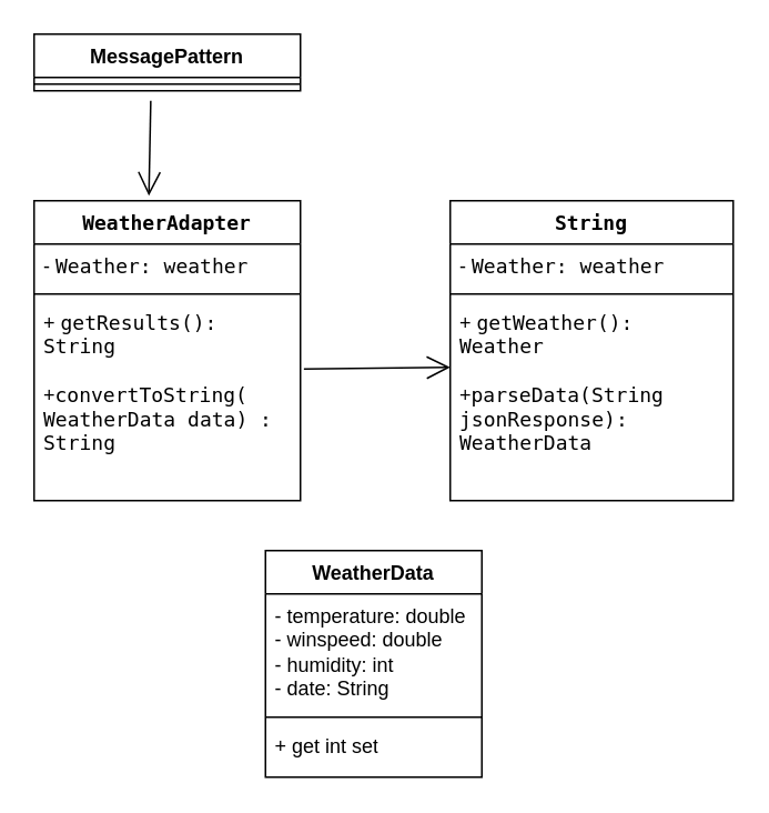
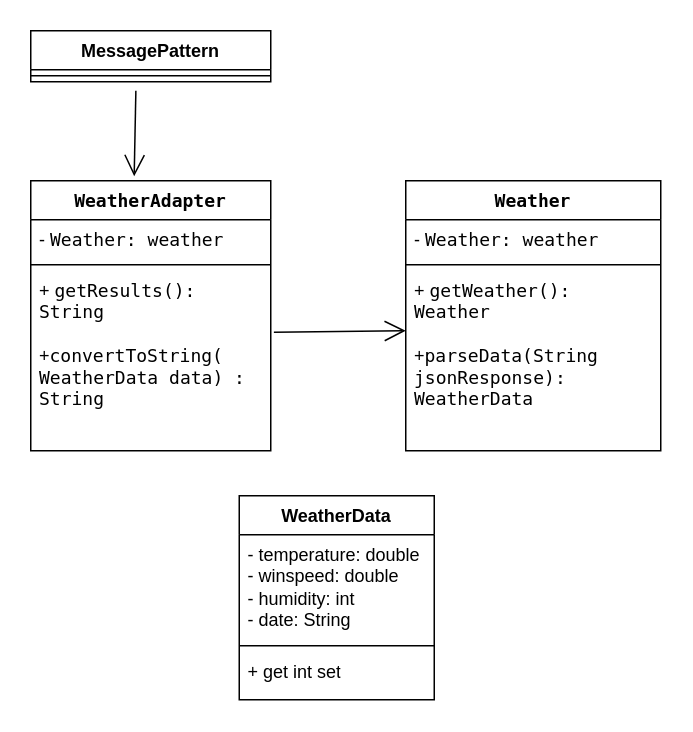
  <mxCell id="0" />
  <mxCell id="1" parent="0" />
  <mxCell id="2" value="&lt;code&gt;&lt;span class=&quot;hljs-title.class&quot;&gt;WeatherAdapter&lt;/span&gt;&lt;span class=&quot;&quot;&gt; &lt;/span&gt;&lt;/code&gt;" style="swimlane;fontStyle=1;align=center;verticalAlign=top;childLayout=stackLayout;horizontal=1;startSize=26;horizontalStack=0;resizeParent=1;resizeParentMax=0;resizeLast=0;collapsible=1;marginBottom=0;whiteSpace=wrap;html=1;" parent="1" vertex="1"><mxGeometry x="20" y="120" width="160" height="180" as="geometry" /></mxCell>
  <mxCell id="3" value="- &lt;code&gt; Weather: weather&lt;/code&gt;" style="text;strokeColor=none;fillColor=none;align=left;verticalAlign=top;spacingLeft=4;spacingRight=4;overflow=hidden;rotatable=0;points=[[0,0.5],[1,0.5]];portConstraint=eastwest;whiteSpace=wrap;html=1;" parent="2" vertex="1"><mxGeometry y="26" width="160" height="26" as="geometry" /></mxCell>
  <mxCell id="4" value="" style="line;strokeWidth=1;fillColor=none;align=left;verticalAlign=middle;spacingTop=-1;spacingLeft=3;spacingRight=3;rotatable=0;labelPosition=right;points=[];portConstraint=eastwest;strokeColor=inherit;" parent="2" vertex="1"><mxGeometry y="52" width="160" height="8" as="geometry" /></mxCell>
  <mxCell id="5" value="&lt;div&gt;+ &lt;code&gt; &lt;span class=&quot;hljs-title.function&quot;&gt;getResults&lt;/span&gt;&lt;span class=&quot;hljs-params&quot;&gt;(): String&lt;/span&gt;&lt;/code&gt;&lt;/div&gt;&lt;div&gt;&lt;code&gt;&lt;span class=&quot;hljs-params&quot;&gt;&lt;br&gt;&lt;/span&gt;&lt;/code&gt;&lt;/div&gt;&lt;div&gt;&lt;code&gt;&lt;span class=&quot;hljs-params&quot;&gt;&lt;/span&gt;&lt;/code&gt;+&lt;code&gt;&lt;span class=&quot;hljs-title.function&quot;&gt;convertToString&lt;/span&gt;&lt;span class=&quot;hljs-params&quot;&gt;&lt;span class=&quot;hljs-params&quot;&gt;(&lt;/span&gt;&lt;span class=&quot;hljs-params&quot;&gt; WeatherData data) : String&lt;/span&gt;&lt;/span&gt;&lt;span class=&quot;&quot;&gt;&lt;/span&gt;&lt;/code&gt;&lt;/div&gt;" style="text;strokeColor=none;fillColor=none;align=left;verticalAlign=top;spacingLeft=4;spacingRight=4;overflow=hidden;rotatable=0;points=[[0,0.5],[1,0.5]];portConstraint=eastwest;whiteSpace=wrap;html=1;" parent="2" vertex="1"><mxGeometry y="60" width="160" height="120" as="geometry" /></mxCell>
- <mxCell id="6" value="&lt;code&gt;&lt;span class=&quot;hljs-title.class&quot;&gt;String&lt;/span&gt;&lt;span class=&quot;&quot;&gt; &lt;/span&gt;&lt;/code&gt;" style="swimlane;fontStyle=1;align=center;verticalAlign=top;childLayout=stackLayout;horizontal=1;startSize=26;horizontalStack=0;resizeParent=1;resizeParentMax=0;resizeLast=0;collapsible=1;marginBottom=0;whiteSpace=wrap;html=1;" parent="1" vertex="1"><mxGeometry x="270" y="120" width="170" height="180" as="geometry" /></mxCell>
+ <mxCell id="6" value="&lt;code&gt;&lt;span class=&quot;hljs-title.class&quot;&gt;Weather&lt;/span&gt;&lt;span class=&quot;&quot;&gt; &lt;/span&gt;&lt;/code&gt;" style="swimlane;fontStyle=1;align=center;verticalAlign=top;childLayout=stackLayout;horizontal=1;startSize=26;horizontalStack=0;resizeParent=1;resizeParentMax=0;resizeLast=0;collapsible=1;marginBottom=0;whiteSpace=wrap;html=1;" parent="1" vertex="1"><mxGeometry x="270" y="120" width="170" height="180" as="geometry" /></mxCell>
  <mxCell id="7" value="- &lt;code&gt; Weather: weather&lt;/code&gt;" style="text;strokeColor=none;fillColor=none;align=left;verticalAlign=top;spacingLeft=4;spacingRight=4;overflow=hidden;rotatable=0;points=[[0,0.5],[1,0.5]];portConstraint=eastwest;whiteSpace=wrap;html=1;" parent="6" vertex="1"><mxGeometry y="26" width="170" height="26" as="geometry" /></mxCell>
  <mxCell id="8" value="" style="line;strokeWidth=1;fillColor=none;align=left;verticalAlign=middle;spacingTop=-1;spacingLeft=3;spacingRight=3;rotatable=0;labelPosition=right;points=[];portConstraint=eastwest;strokeColor=inherit;" parent="6" vertex="1"><mxGeometry y="52" width="170" height="8" as="geometry" /></mxCell>
  <mxCell id="9" value="&lt;div&gt;+ &lt;code&gt; &lt;/code&gt;&lt;code&gt;&lt;span class=&quot;hljs-title.function&quot;&gt;getWeather&lt;/span&gt;&lt;span class=&quot;hljs-params&quot;&gt;&lt;/span&gt;&lt;/code&gt;&lt;code&gt;&lt;span class=&quot;hljs-params&quot;&gt;(): &lt;/span&gt;&lt;/code&gt;&lt;code&gt;Weather&lt;span class=&quot;&quot;&gt; &lt;/span&gt;&lt;/code&gt;&lt;/div&gt;&lt;div&gt;&lt;code&gt;&lt;span class=&quot;hljs-params&quot;&gt;&lt;br&gt;&lt;/span&gt;&lt;/code&gt;&lt;/div&gt;&lt;div&gt;&lt;code&gt;&lt;span class=&quot;hljs-params&quot;&gt;&lt;/span&gt;&lt;/code&gt;+&lt;code&gt;&lt;span class=&quot;hljs-title.function&quot;&gt;parseData&lt;/span&gt;&lt;span class=&quot;hljs-params&quot;&gt;&lt;span class=&quot;hljs-params&quot;&gt;&lt;/span&gt;&lt;/span&gt;&lt;/code&gt;&lt;code&gt;&lt;span class=&quot;hljs-params&quot;&gt;&lt;span class=&quot;hljs-params&quot;&gt;(&lt;/span&gt;&lt;/span&gt;&lt;/code&gt;&lt;code&gt;String jsonResponse): &lt;/code&gt;&lt;code&gt;WeatherData&lt;/code&gt;&lt;code&gt;&lt;span class=&quot;hljs-params&quot;&gt;&lt;/span&gt;&lt;span class=&quot;&quot;&gt;&lt;/span&gt;&lt;/code&gt;&lt;/div&gt;" style="text;strokeColor=none;fillColor=none;align=left;verticalAlign=top;spacingLeft=4;spacingRight=4;overflow=hidden;rotatable=0;points=[[0,0.5],[1,0.5]];portConstraint=eastwest;whiteSpace=wrap;html=1;" parent="6" vertex="1"><mxGeometry y="60" width="170" height="120" as="geometry" /></mxCell>
  <mxCell id="10" value="" style="endArrow=open;endFill=1;endSize=12;html=1;rounded=0;exitX=1.013;exitY=0.342;exitDx=0;exitDy=0;exitPerimeter=0;" parent="1" source="5" edge="1"><mxGeometry width="160" relative="1" as="geometry"><mxPoint x="190" y="220" as="sourcePoint" /><mxPoint x="270" y="220" as="targetPoint" /></mxGeometry></mxCell>
  <mxCell id="11" value="WeatherData" style="swimlane;fontStyle=1;align=center;verticalAlign=top;childLayout=stackLayout;horizontal=1;startSize=26;horizontalStack=0;resizeParent=1;resizeParentMax=0;resizeLast=0;collapsible=1;marginBottom=0;whiteSpace=wrap;html=1;" parent="1" vertex="1"><mxGeometry x="159" y="330" width="130" height="136" as="geometry" /></mxCell>
  <mxCell id="12" value="&lt;div&gt;- temperature: double&lt;/div&gt;&lt;div&gt;- winspeed: double&lt;br&gt;&lt;/div&gt;&lt;div&gt;- humidity: int&lt;br&gt;&lt;/div&gt;&lt;div&gt;- date: String&lt;br&gt;&lt;/div&gt;" style="text;strokeColor=none;fillColor=none;align=left;verticalAlign=top;spacingLeft=4;spacingRight=4;overflow=hidden;rotatable=0;points=[[0,0.5],[1,0.5]];portConstraint=eastwest;whiteSpace=wrap;html=1;" parent="11" vertex="1"><mxGeometry y="26" width="130" height="70" as="geometry" /></mxCell>
  <mxCell id="13" value="" style="line;strokeWidth=1;fillColor=none;align=left;verticalAlign=middle;spacingTop=-1;spacingLeft=3;spacingRight=3;rotatable=0;labelPosition=right;points=[];portConstraint=eastwest;strokeColor=inherit;" parent="11" vertex="1"><mxGeometry y="96" width="130" height="8" as="geometry" /></mxCell>
  <mxCell id="14" value="+ get int set" style="text;strokeColor=none;fillColor=none;align=left;verticalAlign=top;spacingLeft=4;spacingRight=4;overflow=hidden;rotatable=0;points=[[0,0.5],[1,0.5]];portConstraint=eastwest;whiteSpace=wrap;html=1;" parent="11" vertex="1"><mxGeometry y="104" width="130" height="32" as="geometry" /></mxCell>
  <mxCell id="15" value="MessagePattern" style="swimlane;fontStyle=1;align=center;verticalAlign=top;childLayout=stackLayout;horizontal=1;startSize=26;horizontalStack=0;resizeParent=1;resizeParentMax=0;resizeLast=0;collapsible=1;marginBottom=0;whiteSpace=wrap;html=1;" parent="1" vertex="1"><mxGeometry x="20" y="20" width="160" height="34" as="geometry" /></mxCell>
  <mxCell id="16" value="" style="line;strokeWidth=1;fillColor=none;align=left;verticalAlign=middle;spacingTop=-1;spacingLeft=3;spacingRight=3;rotatable=0;labelPosition=right;points=[];portConstraint=eastwest;strokeColor=inherit;" parent="15" vertex="1"><mxGeometry y="26" width="160" height="8" as="geometry" /></mxCell>
  <mxCell id="17" value="" style="endArrow=open;endFill=1;endSize=12;html=1;rounded=0;exitX=0.438;exitY=1.75;exitDx=0;exitDy=0;exitPerimeter=0;entryX=0.431;entryY=-0.017;entryDx=0;entryDy=0;entryPerimeter=0;" parent="1" source="16" target="2" edge="1"><mxGeometry width="160" relative="1" as="geometry"><mxPoint x="10" y="20" as="sourcePoint" /><mxPoint x="70" y="110" as="targetPoint" /></mxGeometry></mxCell>
